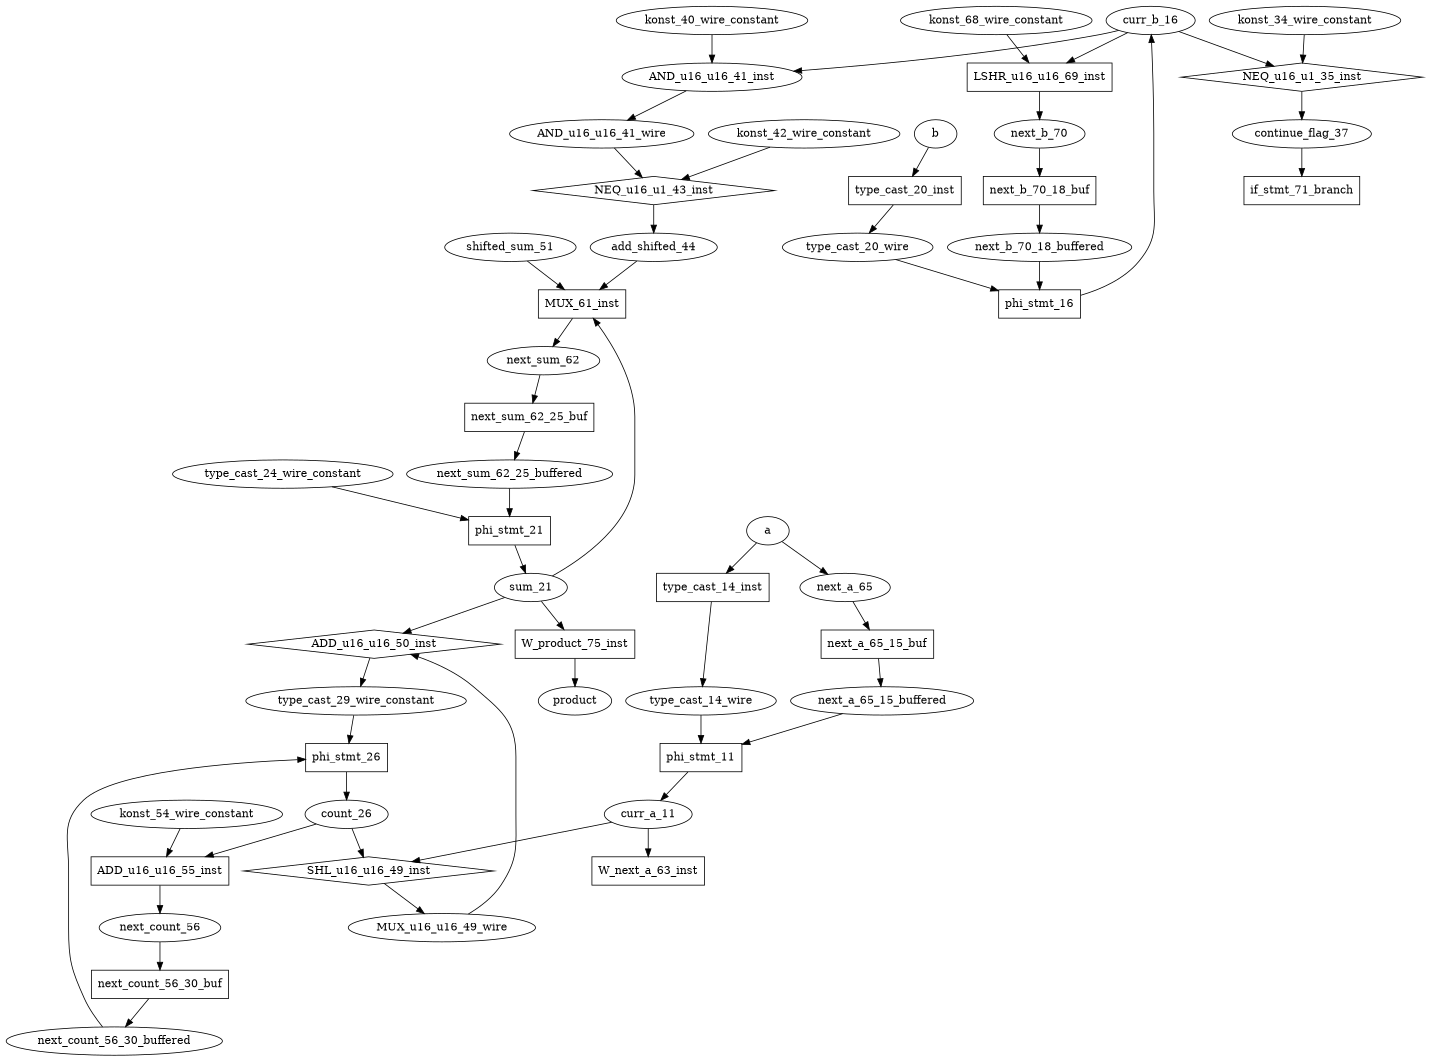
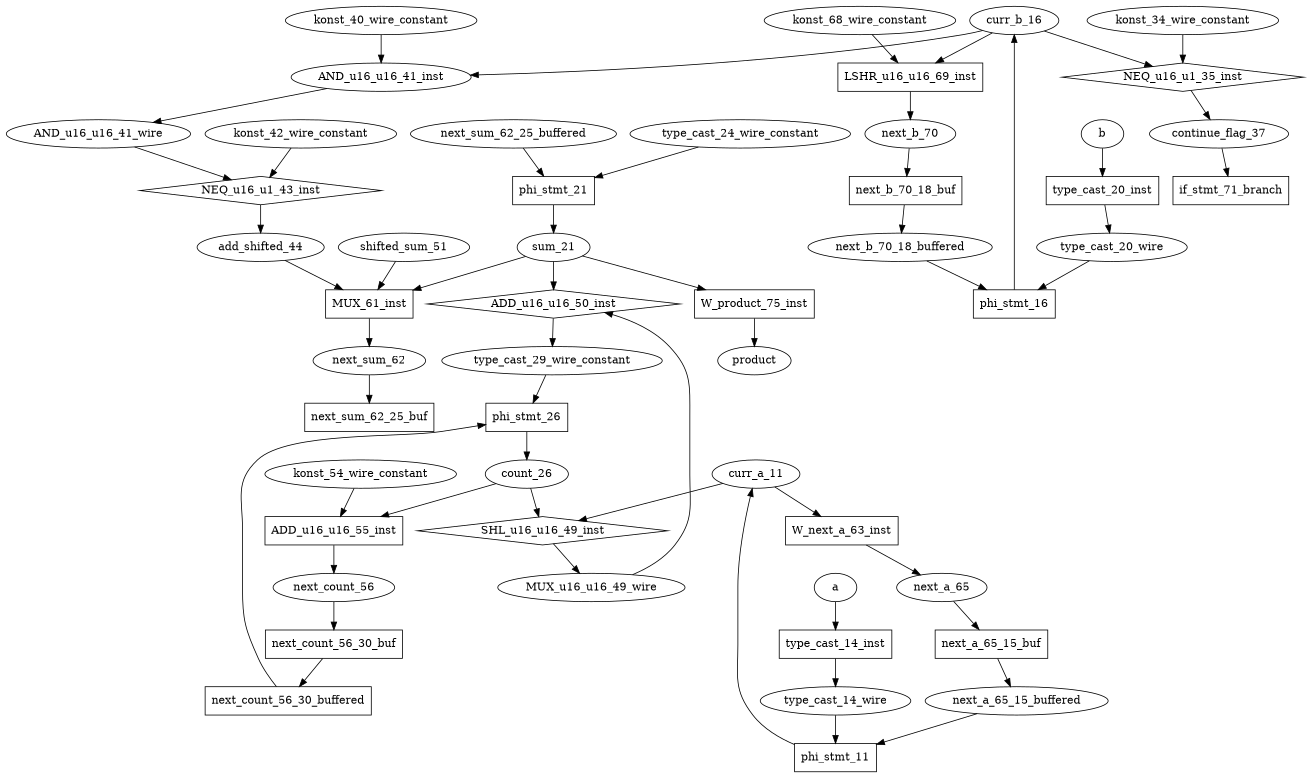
  digraph {
    node [shape=ellipse]
    NEQ_u16_u1_43_inst [shape=diamond]
    AND_u16_u16_41_wire
    add_shifted_44
    n4 [label=MUX_u16_u16_49_wire]
    ADD_u16_u16_50_inst [shape=diamond]
    type_cast_29_wire_constant
    MUX_61_inst [shape=rectangle]
    next_sum_62
    if_stmt_71_branch [shape=rectangle]
    continue_flag_37
    ADD_u16_u16_55_inst [shape=rectangle]
    count_26
    SHL_u16_u16_49_inst [shape=diamond]
    next_count_56
    curr_a_11
    W_next_a_63_inst [shape=rectangle]
    next_a_65
    curr_b_16
    AND_u16_u16_41_inst
    LSHR_u16_u16_69_inst [shape=rectangle]
    NEQ_u16_u1_35_inst [shape=diamond]
    next_b_70
    konst_34_wire_constant
    konst_40_wire_constant
    konst_42_wire_constant
    konst_54_wire_constant
    konst_68_wire_constant
    next_a_65_15_buf [shape=rectangle]
    next_a_65_15_buffered
    phi_stmt_11 [shape=rectangle]
    next_b_70_18_buf [shape=rectangle]
    next_b_70_18_buffered
    phi_stmt_16 [shape=rectangle]
    next_count_56_30_buf [shape=rectangle]
-   next_count_56_30_buffered
+   next_count_56_30_buffered [shape=box]
    phi_stmt_26 [shape=rectangle]
    next_sum_62_25_buf [shape=rectangle]
    next_sum_62_25_buffered
    phi_stmt_21 [shape=rectangle]
    sum_21
    shifted_sum_51
    W_product_75_inst [shape=rectangle]
    product [shape=""]
    type_cast_14_wire
    type_cast_20_wire
    type_cast_24_wire_constant
    type_cast_14_inst [shape=rectangle]
    a [shape=""]
    type_cast_20_inst [shape=rectangle]
    b [shape=""]
    NEQ_u16_u1_43_inst -> add_shifted_44
    AND_u16_u16_41_wire -> NEQ_u16_u1_43_inst
    add_shifted_44 -> MUX_61_inst
    n4 -> ADD_u16_u16_50_inst
    ADD_u16_u16_50_inst -> type_cast_29_wire_constant
    type_cast_29_wire_constant -> phi_stmt_26
    MUX_61_inst -> next_sum_62
    next_sum_62 -> next_sum_62_25_buf
    continue_flag_37 -> if_stmt_71_branch
    ADD_u16_u16_55_inst -> next_count_56
    count_26 -> ADD_u16_u16_55_inst
    count_26 -> SHL_u16_u16_49_inst
    SHL_u16_u16_49_inst -> n4
    next_count_56 -> next_count_56_30_buf
    curr_a_11 -> SHL_u16_u16_49_inst
    curr_a_11 -> W_next_a_63_inst
-   a -> next_a_65
+   W_next_a_63_inst -> next_a_65
    next_a_65 -> next_a_65_15_buf
    curr_b_16 -> AND_u16_u16_41_inst
    curr_b_16 -> LSHR_u16_u16_69_inst
    curr_b_16 -> NEQ_u16_u1_35_inst
    AND_u16_u16_41_inst -> AND_u16_u16_41_wire
    LSHR_u16_u16_69_inst -> next_b_70
    NEQ_u16_u1_35_inst -> continue_flag_37
    next_b_70 -> next_b_70_18_buf
    konst_34_wire_constant -> NEQ_u16_u1_35_inst
    konst_40_wire_constant -> AND_u16_u16_41_inst
    konst_42_wire_constant -> NEQ_u16_u1_43_inst
    konst_54_wire_constant -> ADD_u16_u16_55_inst
    konst_68_wire_constant -> LSHR_u16_u16_69_inst
    next_a_65_15_buf -> next_a_65_15_buffered
    next_a_65_15_buffered -> phi_stmt_11
    phi_stmt_11 -> curr_a_11
    next_b_70_18_buf -> next_b_70_18_buffered
    next_b_70_18_buffered -> phi_stmt_16
    phi_stmt_16 -> curr_b_16
    next_count_56_30_buf -> next_count_56_30_buffered
    next_count_56_30_buffered -> phi_stmt_26
    phi_stmt_26 -> count_26
-   next_sum_62_25_buf -> next_sum_62_25_buffered
    next_sum_62_25_buffered -> phi_stmt_21
    phi_stmt_21 -> sum_21
    sum_21 -> ADD_u16_u16_50_inst
    sum_21 -> MUX_61_inst
    sum_21 -> W_product_75_inst
    shifted_sum_51 -> MUX_61_inst
    W_product_75_inst -> product
    type_cast_14_wire -> phi_stmt_11
    type_cast_20_wire -> phi_stmt_16
    type_cast_24_wire_constant -> phi_stmt_21
    type_cast_14_inst -> type_cast_14_wire
    a -> type_cast_14_inst
    type_cast_20_inst -> type_cast_20_wire
    b -> type_cast_20_inst
  }
